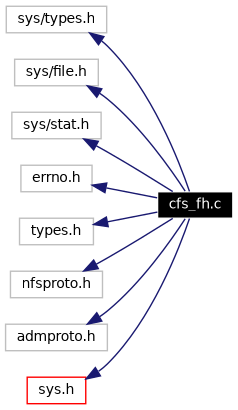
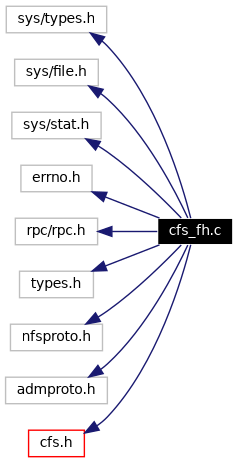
  digraph {
    rankdir=LR
    node [color=grey75 fontname=Helvetica fontsize=10 shape=record]
    edge [color=midnightblue dir=back fontname=Helvetica fontsize=10 labelfontname=Helvetica labelfontsize=10 style=solid]
    n1 [color=white fillcolor=black fontcolor=white height=0.2 label="cfs_fh.c" style=filled width=0.4]
    n2 [height=0.2 label="sys/types.h" width=0.4]
    n3 [height=0.2 label="sys/file.h" width=0.4]
    n4 [height=0.2 label="sys/stat.h" width=0.4]
    n5 [height=0.2 label="errno.h" width=0.4]
+   n6 [height=0.2 label="rpc/rpc.h" width=0.4]
    n7 [height=0.2 label="types.h" width=0.4]
    n8 [height=0.2 label="nfsproto.h" width=0.4]
    n9 [height=0.2 label="admproto.h" width=0.4]
-   n10 [color=red height=0.2 label="sys.h" width=0.4]
+   n10 [color=red height=0.2 label="cfs.h" width=0.4]
    n2 -> n1
    n3 -> n1
    n4 -> n1
    n5 -> n1
+   n6 -> n1
    n7 -> n1
    n8 -> n1
    n9 -> n1
    n10 -> n1
  }
